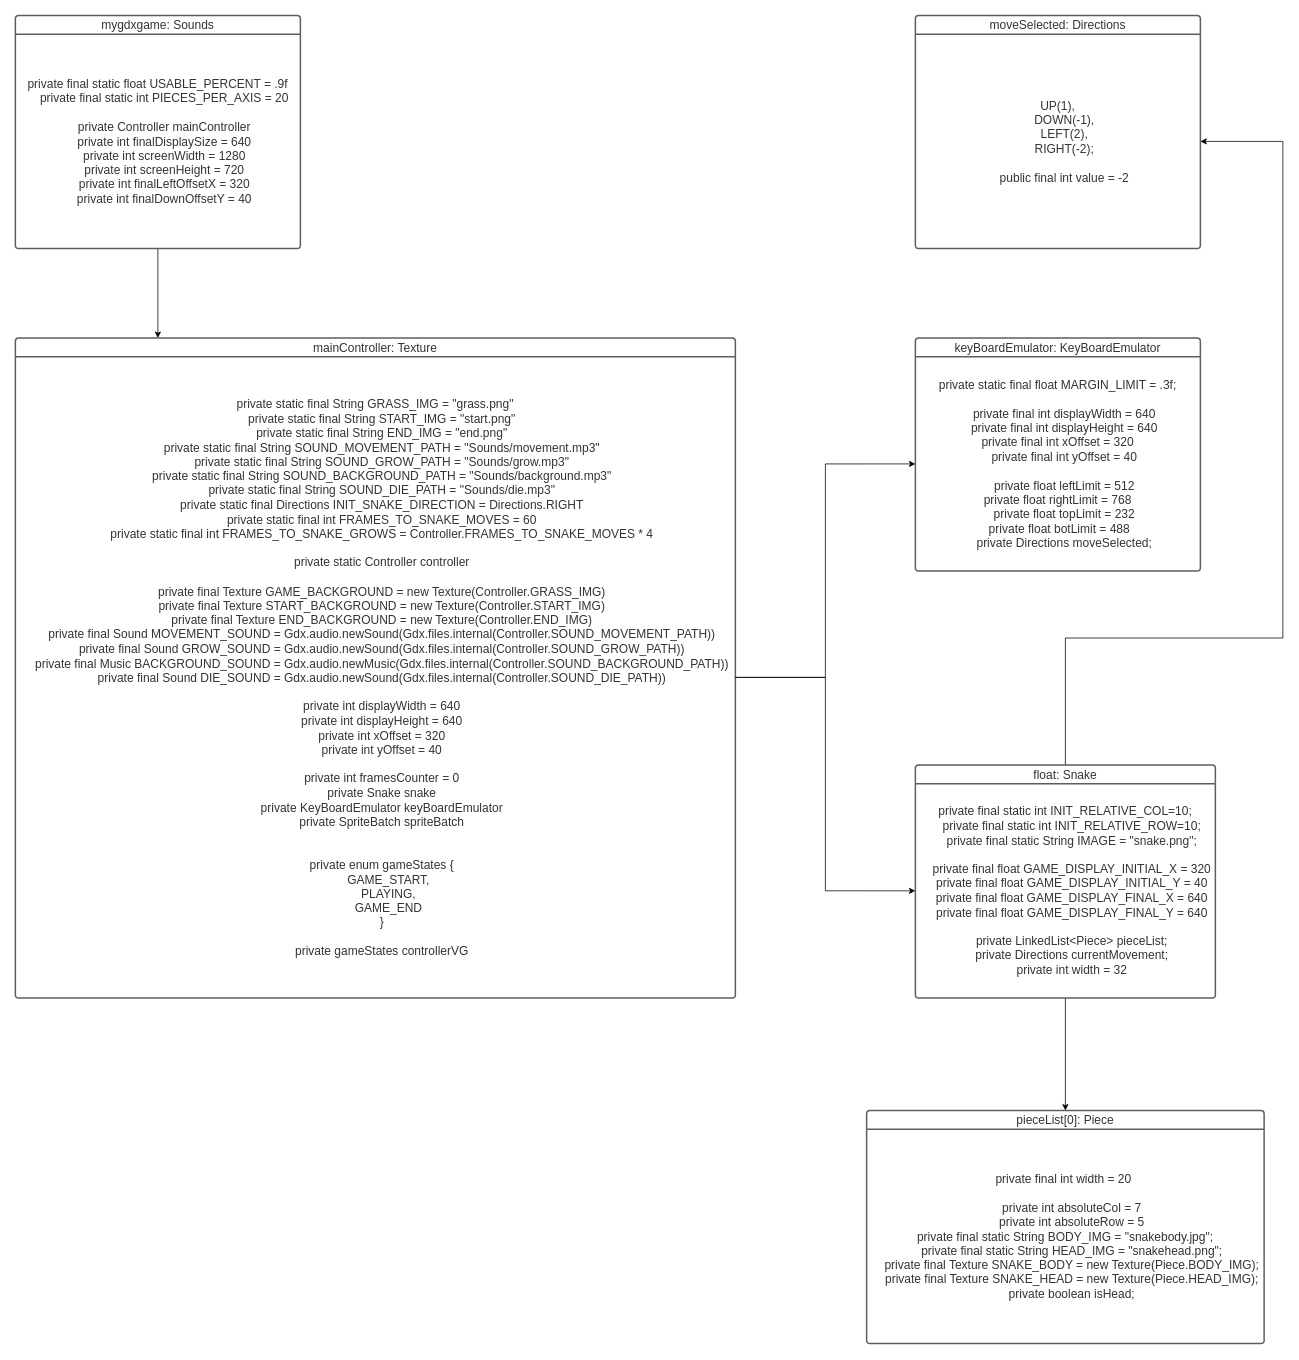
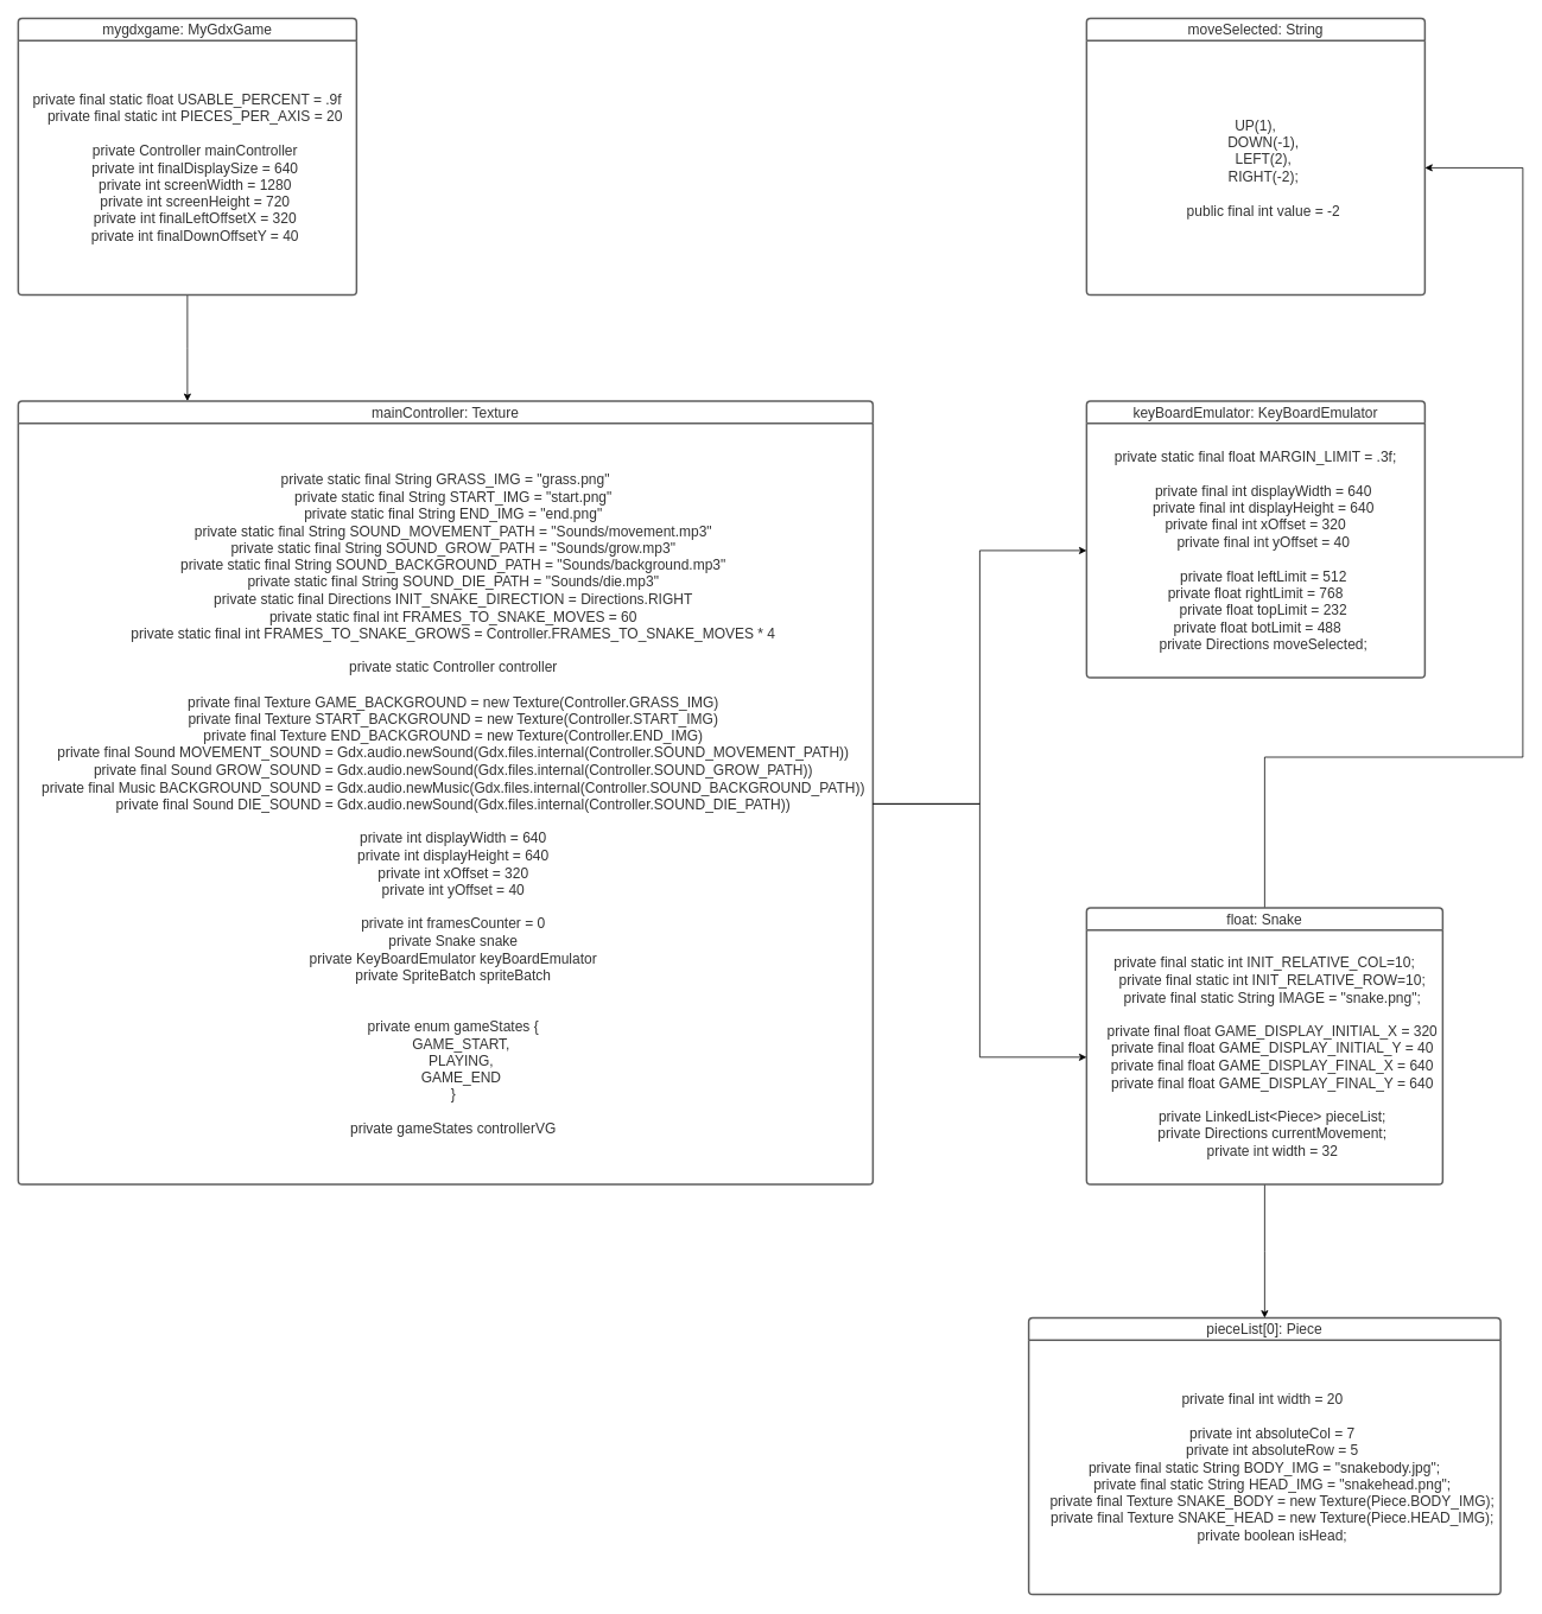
  <mxCell id="0" />
  <mxCell id="1" parent="0" />
  <mxCell id="2" style="edgeStyle=orthogonalEdgeStyle;rounded=0;orthogonalLoop=1;jettySize=auto;html=1;" parent="1" source="3" edge="1"><mxGeometry relative="1" as="geometry"><mxPoint x="210" y="450" as="targetPoint" /></mxGeometry></mxCell>
- <mxCell id="3" value="mygdxgame: Sounds" style="html=1;overflow=block;blockSpacing=1;whiteSpace=wrap;swimlane;childLayout=stackLayout;horizontal=1;horizontalStack=0;resizeParent=1;resizeParentMax=0;resizeLast=0;collapsible=0;fontStyle=0;marginBottom=0;swimlaneFillColor=#ffffff;startSize=25;whiteSpace=wrap;fontSize=16;fontColor=#333333;whiteSpace=wrap;align=center;spacing=0;strokeColor=#5e5e5e;strokeOpacity=100;rounded=1;absoluteArcSize=1;arcSize=9;strokeWidth=2;" parent="1" vertex="1"><mxGeometry x="20" y="20" width="380" height="310.75" as="geometry" /></mxCell>
+ <mxCell id="3" value="mygdxgame: MyGdxGame" style="html=1;overflow=block;blockSpacing=1;whiteSpace=wrap;swimlane;childLayout=stackLayout;horizontal=1;horizontalStack=0;resizeParent=1;resizeParentMax=0;resizeLast=0;collapsible=0;fontStyle=0;marginBottom=0;swimlaneFillColor=#ffffff;startSize=25;whiteSpace=wrap;fontSize=16;fontColor=#333333;whiteSpace=wrap;align=center;spacing=0;strokeColor=#5e5e5e;strokeOpacity=100;rounded=1;absoluteArcSize=1;arcSize=9;strokeWidth=2;" parent="1" vertex="1"><mxGeometry x="20" y="20" width="380" height="310.75" as="geometry" /></mxCell>
  <mxCell id="4" value="&lt;div&gt;private final static float USABLE_PERCENT = .9f&lt;/div&gt;&lt;div&gt;&amp;nbsp; &amp;nbsp; private final static int PIECES_PER_AXIS = 20&lt;/div&gt;&lt;div&gt;&lt;br&gt;&lt;/div&gt;&lt;div&gt;&amp;nbsp; &amp;nbsp; private Controller mainController&lt;/div&gt;&lt;div&gt;&amp;nbsp; &amp;nbsp; private int finalDisplaySize = 640&lt;/div&gt;&lt;div&gt;&amp;nbsp; &amp;nbsp; private int screenWidth = 1280&lt;/div&gt;&lt;div&gt;&amp;nbsp; &amp;nbsp; private int screenHeight = 720&lt;/div&gt;&lt;div&gt;&amp;nbsp; &amp;nbsp; private int finalLeftOffsetX = 320&lt;/div&gt;&lt;div&gt;&amp;nbsp; &amp;nbsp; private int finalDownOffsetY = 40&lt;/div&gt;" style="part=1;html=1;whiteSpace=wrap;resizeHeight=0;strokeColor=none;fillColor=none;align=center;verticalAlign=middle;spacingLeft=4;spacingRight=4;overflow=hidden;rotatable=0;points=[[0,0.5],[1,0.5]];portConstraint=eastwest;swimlaneFillColor=#ffffff;strokeOpacity=100;fontSize=16;fontColor=#333333;" parent="3" vertex="1"><mxGeometry y="25" width="380" height="285.75" as="geometry" /></mxCell>
  <mxCell id="5" value="mainController: Texture" style="html=1;overflow=block;blockSpacing=1;whiteSpace=wrap;swimlane;childLayout=stackLayout;horizontal=1;horizontalStack=0;resizeParent=1;resizeParentMax=0;resizeLast=0;collapsible=0;fontStyle=0;marginBottom=0;swimlaneFillColor=#ffffff;startSize=25;whiteSpace=wrap;fontSize=16;fontColor=#333333;whiteSpace=wrap;align=center;spacing=0;strokeColor=#5e5e5e;strokeOpacity=100;rounded=1;absoluteArcSize=1;arcSize=9;strokeWidth=2;" parent="1" vertex="1"><mxGeometry x="20" y="450" width="960" height="880" as="geometry" /></mxCell>
  <mxCell id="6" value="&lt;div&gt;private static final String GRASS_IMG = &quot;grass.png&quot;&lt;/div&gt;&lt;div&gt;&amp;nbsp; &amp;nbsp; private static final String START_IMG = &quot;start.png&quot;&lt;/div&gt;&lt;div&gt;&amp;nbsp; &amp;nbsp; private static final String END_IMG = &quot;end.png&quot;&lt;/div&gt;&lt;div&gt;&amp;nbsp; &amp;nbsp; private static final String SOUND_MOVEMENT_PATH = &quot;Sounds/movement.mp3&quot;&lt;/div&gt;&lt;div&gt;&amp;nbsp; &amp;nbsp; private static final String SOUND_GROW_PATH = &quot;Sounds/grow.mp3&quot;&lt;/div&gt;&lt;div&gt;&amp;nbsp; &amp;nbsp; private static final String SOUND_BACKGROUND_PATH = &quot;Sounds/background.mp3&quot;&lt;/div&gt;&lt;div&gt;&amp;nbsp; &amp;nbsp; private static final String SOUND_DIE_PATH = &quot;Sounds/die.mp3&quot;&lt;/div&gt;&lt;div&gt;&amp;nbsp; &amp;nbsp; private static final Directions INIT_SNAKE_DIRECTION = Directions.RIGHT&lt;/div&gt;&lt;div&gt;&amp;nbsp; &amp;nbsp; private static final int FRAMES_TO_SNAKE_MOVES = 60&lt;/div&gt;&lt;div&gt;&amp;nbsp; &amp;nbsp; private static final int FRAMES_TO_SNAKE_GROWS = Controller.FRAMES_TO_SNAKE_MOVES * 4&lt;/div&gt;&lt;div&gt;&lt;br&gt;&lt;/div&gt;&lt;div&gt;&amp;nbsp; &amp;nbsp; private static Controller controller&lt;/div&gt;&lt;div&gt;&lt;br&gt;&lt;/div&gt;&lt;div&gt;&amp;nbsp; &amp;nbsp; private final Texture GAME_BACKGROUND = new Texture(Controller.GRASS_IMG)&lt;/div&gt;&lt;div&gt;&amp;nbsp; &amp;nbsp; private final Texture START_BACKGROUND = new Texture(Controller.START_IMG)&lt;/div&gt;&lt;div&gt;&amp;nbsp; &amp;nbsp; private final Texture END_BACKGROUND = new Texture(Controller.END_IMG)&lt;/div&gt;&lt;div&gt;&amp;nbsp; &amp;nbsp; private final Sound MOVEMENT_SOUND = Gdx.audio.newSound(Gdx.files.internal(Controller.SOUND_MOVEMENT_PATH))&lt;/div&gt;&lt;div&gt;&amp;nbsp; &amp;nbsp; private final Sound GROW_SOUND = Gdx.audio.newSound(Gdx.files.internal(Controller.SOUND_GROW_PATH))&lt;/div&gt;&lt;div&gt;&amp;nbsp; &amp;nbsp; private final Music BACKGROUND_SOUND = Gdx.audio.newMusic(Gdx.files.internal(Controller.SOUND_BACKGROUND_PATH))&lt;/div&gt;&lt;div&gt;&amp;nbsp; &amp;nbsp; private final Sound DIE_SOUND = Gdx.audio.newSound(Gdx.files.internal(Controller.SOUND_DIE_PATH))&lt;/div&gt;&lt;div&gt;&lt;br&gt;&lt;/div&gt;&lt;div&gt;&amp;nbsp; &amp;nbsp; private int displayWidth = 640&lt;/div&gt;&lt;div&gt;&amp;nbsp; &amp;nbsp; private int displayHeight = 640&lt;/div&gt;&lt;div&gt;&amp;nbsp; &amp;nbsp; private int xOffset = 320&lt;/div&gt;&lt;div&gt;&amp;nbsp; &amp;nbsp; private int yOffset = 40&lt;/div&gt;&lt;div&gt;&lt;br&gt;&lt;/div&gt;&lt;div&gt;&amp;nbsp; &amp;nbsp; private int framesCounter = 0&lt;/div&gt;&lt;div&gt;&amp;nbsp; &amp;nbsp; private Snake snake&lt;/div&gt;&lt;div&gt;&amp;nbsp; &amp;nbsp; private KeyBoardEmulator keyBoardEmulator&lt;/div&gt;&lt;div&gt;&amp;nbsp; &amp;nbsp; private SpriteBatch spriteBatch&lt;/div&gt;&lt;div&gt;&lt;br&gt;&lt;/div&gt;&lt;div&gt;&lt;br&gt;&lt;/div&gt;&lt;div&gt;&amp;nbsp; &amp;nbsp; private enum gameStates {&lt;/div&gt;&lt;div&gt;&amp;nbsp; &amp;nbsp; &amp;nbsp; &amp;nbsp; GAME_START,&lt;/div&gt;&lt;div&gt;&amp;nbsp; &amp;nbsp; &amp;nbsp; &amp;nbsp; PLAYING,&lt;/div&gt;&lt;div&gt;&amp;nbsp; &amp;nbsp; &amp;nbsp; &amp;nbsp; GAME_END&lt;/div&gt;&lt;div&gt;&amp;nbsp; &amp;nbsp; }&lt;/div&gt;&lt;div&gt;&lt;br&gt;&lt;/div&gt;&lt;div&gt;&amp;nbsp; &amp;nbsp; private gameStates controllerVG&lt;/div&gt;" style="part=1;html=1;whiteSpace=wrap;resizeHeight=0;strokeColor=none;fillColor=none;align=center;verticalAlign=middle;spacingLeft=4;spacingRight=4;overflow=hidden;rotatable=0;points=[[0,0.5],[1,0.5]];portConstraint=eastwest;swimlaneFillColor=#ffffff;strokeOpacity=100;fontSize=16;fontColor=#333333;" parent="5" vertex="1"><mxGeometry y="25" width="960" height="855" as="geometry" /></mxCell>
  <mxCell id="7" value="keyBoardEmulator: KeyBoardEmulator" style="html=1;overflow=block;blockSpacing=1;whiteSpace=wrap;swimlane;childLayout=stackLayout;horizontal=1;horizontalStack=0;resizeParent=1;resizeParentMax=0;resizeLast=0;collapsible=0;fontStyle=0;marginBottom=0;swimlaneFillColor=#ffffff;startSize=25;whiteSpace=wrap;fontSize=16;fontColor=#333333;whiteSpace=wrap;align=center;spacing=0;strokeColor=#5e5e5e;strokeOpacity=100;rounded=1;absoluteArcSize=1;arcSize=9;strokeWidth=2;" parent="1" vertex="1"><mxGeometry x="1220" y="450" width="380" height="310.75" as="geometry" /></mxCell>
  <mxCell id="8" value="&lt;div&gt;private static final float MARGIN_LIMIT = .3f;&lt;/div&gt;&lt;div&gt;&lt;br&gt;&lt;/div&gt;&lt;div&gt;&amp;nbsp; &amp;nbsp; private final int displayWidth = 640&lt;/div&gt;&lt;div&gt;&amp;nbsp; &amp;nbsp; private final int displayHeight = 640&lt;/div&gt;&lt;div&gt;private final int xOffset = 320&lt;br&gt;&lt;/div&gt;&lt;div&gt;&amp;nbsp; &amp;nbsp; private final int yOffset = 40&lt;/div&gt;&lt;div&gt;&lt;br&gt;&lt;/div&gt;&lt;div&gt;&amp;nbsp; &amp;nbsp; private float leftLimit = 512&lt;/div&gt;&lt;div&gt;&lt;span&gt;private float rightLimit = 768&lt;/span&gt;&lt;/div&gt;&lt;div&gt;&amp;nbsp; &amp;nbsp; private float topLimit = 232&lt;/div&gt;&lt;div&gt;&amp;nbsp;private float botLimit = 488&lt;/div&gt;&lt;div&gt;&amp;nbsp; &amp;nbsp; private Directions moveSelected;&lt;/div&gt;" style="part=1;html=1;whiteSpace=wrap;resizeHeight=0;strokeColor=none;fillColor=none;align=center;verticalAlign=middle;spacingLeft=4;spacingRight=4;overflow=hidden;rotatable=0;points=[[0,0.5],[1,0.5]];portConstraint=eastwest;swimlaneFillColor=#ffffff;strokeOpacity=100;fontSize=16;fontColor=#333333;" parent="7" vertex="1"><mxGeometry y="25" width="380" height="285.75" as="geometry" /></mxCell>
  <mxCell id="9" style="edgeStyle=orthogonalEdgeStyle;rounded=0;orthogonalLoop=1;jettySize=auto;html=1;exitX=1;exitY=0.5;exitDx=0;exitDy=0;" parent="7" source="8" target="8" edge="1"><mxGeometry relative="1" as="geometry" /></mxCell>
  <mxCell id="10" style="edgeStyle=orthogonalEdgeStyle;rounded=0;orthogonalLoop=1;jettySize=auto;html=1;entryX=0;entryY=0.5;entryDx=0;entryDy=0;" parent="1" source="6" target="8" edge="1"><mxGeometry relative="1" as="geometry" /></mxCell>
  <mxCell id="11" style="edgeStyle=orthogonalEdgeStyle;rounded=0;orthogonalLoop=1;jettySize=auto;html=1;entryX=1;entryY=0.5;entryDx=0;entryDy=0;" parent="1" source="13" target="17" edge="1"><mxGeometry relative="1" as="geometry"><Array as="points"><mxPoint x="1420" y="850" /><mxPoint x="1710" y="850" /><mxPoint x="1710" y="188" /></Array></mxGeometry></mxCell>
  <mxCell id="12" style="edgeStyle=orthogonalEdgeStyle;rounded=0;orthogonalLoop=1;jettySize=auto;html=1;" parent="1" source="13" edge="1"><mxGeometry relative="1" as="geometry"><mxPoint x="1420" y="1480" as="targetPoint" /></mxGeometry></mxCell>
  <mxCell id="13" value="float: Snake" style="html=1;overflow=block;blockSpacing=1;whiteSpace=wrap;swimlane;childLayout=stackLayout;horizontal=1;horizontalStack=0;resizeParent=1;resizeParentMax=0;resizeLast=0;collapsible=0;fontStyle=0;marginBottom=0;swimlaneFillColor=#ffffff;startSize=25;whiteSpace=wrap;fontSize=16;fontColor=#333333;whiteSpace=wrap;align=center;spacing=0;strokeColor=#5e5e5e;strokeOpacity=100;rounded=1;absoluteArcSize=1;arcSize=9;strokeWidth=2;" parent="1" vertex="1"><mxGeometry x="1220" y="1019.25" width="400" height="310.75" as="geometry" /></mxCell>
  <mxCell id="14" value="&lt;div&gt;private final static int INIT_RELATIVE_COL=10;&lt;/div&gt;&lt;div&gt;&amp;nbsp; &amp;nbsp; private final static int INIT_RELATIVE_ROW=10;&lt;/div&gt;&lt;div&gt;&amp;nbsp; &amp;nbsp; private final static String IMAGE = &quot;snake.png&quot;;&lt;/div&gt;&lt;div&gt;&lt;br&gt;&lt;/div&gt;&lt;div&gt;&amp;nbsp; &amp;nbsp; private final float GAME_DISPLAY_INITIAL_X = 320&lt;/div&gt;&lt;div&gt;&amp;nbsp; &amp;nbsp; private final float GAME_DISPLAY_INITIAL_Y = 40&lt;/div&gt;&lt;div&gt;&amp;nbsp; &amp;nbsp; private final float GAME_DISPLAY_FINAL_X = 640&lt;/div&gt;&lt;div&gt;&amp;nbsp; &amp;nbsp; private final float GAME_DISPLAY_FINAL_Y = 640&lt;/div&gt;&lt;div&gt;&lt;br&gt;&lt;/div&gt;&lt;div&gt;&amp;nbsp; &amp;nbsp; private LinkedList&amp;lt;Piece&amp;gt; pieceList;&lt;/div&gt;&lt;div&gt;&amp;nbsp; &amp;nbsp; private Directions currentMovement;&lt;/div&gt;&lt;div&gt;&amp;nbsp; &amp;nbsp; private int width = 32&lt;/div&gt;" style="part=1;html=1;whiteSpace=wrap;resizeHeight=0;strokeColor=none;fillColor=none;align=center;verticalAlign=middle;spacingLeft=4;spacingRight=4;overflow=hidden;rotatable=0;points=[[0,0.5],[1,0.5]];portConstraint=eastwest;swimlaneFillColor=#ffffff;strokeOpacity=100;fontSize=16;fontColor=#333333;" parent="13" vertex="1"><mxGeometry y="25" width="400" height="285.75" as="geometry" /></mxCell>
  <mxCell id="15" style="edgeStyle=orthogonalEdgeStyle;rounded=0;orthogonalLoop=1;jettySize=auto;html=1;entryX=0;entryY=0.5;entryDx=0;entryDy=0;" parent="1" source="6" target="14" edge="1"><mxGeometry relative="1" as="geometry" /></mxCell>
- <mxCell id="16" value="moveSelected: Directions" style="html=1;overflow=block;blockSpacing=1;whiteSpace=wrap;swimlane;childLayout=stackLayout;horizontal=1;horizontalStack=0;resizeParent=1;resizeParentMax=0;resizeLast=0;collapsible=0;fontStyle=0;marginBottom=0;swimlaneFillColor=#ffffff;startSize=25;whiteSpace=wrap;fontSize=16;fontColor=#333333;whiteSpace=wrap;align=center;spacing=0;strokeColor=#5e5e5e;strokeOpacity=100;rounded=1;absoluteArcSize=1;arcSize=9;strokeWidth=2;" parent="1" vertex="1"><mxGeometry x="1220" y="20" width="380" height="310.75" as="geometry" /></mxCell>
+ <mxCell id="16" value="moveSelected: String" style="html=1;overflow=block;blockSpacing=1;whiteSpace=wrap;swimlane;childLayout=stackLayout;horizontal=1;horizontalStack=0;resizeParent=1;resizeParentMax=0;resizeLast=0;collapsible=0;fontStyle=0;marginBottom=0;swimlaneFillColor=#ffffff;startSize=25;whiteSpace=wrap;fontSize=16;fontColor=#333333;whiteSpace=wrap;align=center;spacing=0;strokeColor=#5e5e5e;strokeOpacity=100;rounded=1;absoluteArcSize=1;arcSize=9;strokeWidth=2;" parent="1" vertex="1"><mxGeometry x="1220" y="20" width="380" height="310.75" as="geometry" /></mxCell>
  <mxCell id="17" value="&lt;div&gt;UP(1),&lt;/div&gt;&lt;div&gt;&amp;nbsp; &amp;nbsp; DOWN(-1),&lt;/div&gt;&lt;div&gt;&amp;nbsp; &amp;nbsp; LEFT(2),&lt;/div&gt;&lt;div&gt;&amp;nbsp; &amp;nbsp; RIGHT(-2);&lt;/div&gt;&lt;div&gt;&lt;br&gt;&lt;/div&gt;&lt;div&gt;&amp;nbsp; &amp;nbsp; public final int value = -2&lt;/div&gt;" style="part=1;html=1;whiteSpace=wrap;resizeHeight=0;strokeColor=none;fillColor=none;align=center;verticalAlign=middle;spacingLeft=4;spacingRight=4;overflow=hidden;rotatable=0;points=[[0,0.5],[1,0.5]];portConstraint=eastwest;swimlaneFillColor=#ffffff;strokeOpacity=100;fontSize=16;fontColor=#333333;" parent="16" vertex="1"><mxGeometry y="25" width="380" height="285.75" as="geometry" /></mxCell>
  <mxCell id="18" style="edgeStyle=orthogonalEdgeStyle;rounded=0;orthogonalLoop=1;jettySize=auto;html=1;exitX=1;exitY=0.5;exitDx=0;exitDy=0;" parent="16" source="17" target="17" edge="1"><mxGeometry relative="1" as="geometry" /></mxCell>
  <mxCell id="19" value="pieceList[0]: Piece" style="html=1;overflow=block;blockSpacing=1;whiteSpace=wrap;swimlane;childLayout=stackLayout;horizontal=1;horizontalStack=0;resizeParent=1;resizeParentMax=0;resizeLast=0;collapsible=0;fontStyle=0;marginBottom=0;swimlaneFillColor=#ffffff;startSize=25;whiteSpace=wrap;fontSize=16;fontColor=#333333;whiteSpace=wrap;align=center;spacing=0;strokeColor=#5e5e5e;strokeOpacity=100;rounded=1;absoluteArcSize=1;arcSize=9;strokeWidth=2;" parent="1" vertex="1"><mxGeometry x="1155" y="1480" width="530" height="310.75" as="geometry" /></mxCell>
  <mxCell id="20" value="&lt;div&gt;private final int width = 20&lt;span&gt;&amp;nbsp;&lt;/span&gt;&lt;/div&gt;&lt;div&gt;&lt;br&gt;&lt;/div&gt;&lt;div&gt;&amp;nbsp; &amp;nbsp; private int absoluteCol = 7&lt;/div&gt;&lt;div&gt;&amp;nbsp; &amp;nbsp; private int absoluteRow = 5&lt;/div&gt;&lt;div&gt;&lt;div&gt;private final static String BODY_IMG = &quot;snakebody.jpg&quot;;&lt;/div&gt;&lt;div&gt;&amp;nbsp; &amp;nbsp; private final static String HEAD_IMG = &quot;snakehead.png&quot;;&lt;/div&gt;&lt;div&gt;&amp;nbsp; &amp;nbsp; private final Texture SNAKE_BODY = new Texture(Piece.BODY_IMG);&lt;/div&gt;&lt;div&gt;&amp;nbsp; &amp;nbsp; private final Texture SNAKE_HEAD = new Texture(Piece.HEAD_IMG);&lt;/div&gt;&lt;div&gt;&amp;nbsp; &amp;nbsp; private boolean isHead;&lt;/div&gt;&lt;/div&gt;" style="part=1;html=1;whiteSpace=wrap;resizeHeight=0;strokeColor=none;fillColor=none;align=center;verticalAlign=middle;spacingLeft=4;spacingRight=4;overflow=hidden;rotatable=0;points=[[0,0.5],[1,0.5]];portConstraint=eastwest;swimlaneFillColor=#ffffff;strokeOpacity=100;fontSize=16;fontColor=#333333;" parent="19" vertex="1"><mxGeometry y="25" width="530" height="285.75" as="geometry" /></mxCell>
